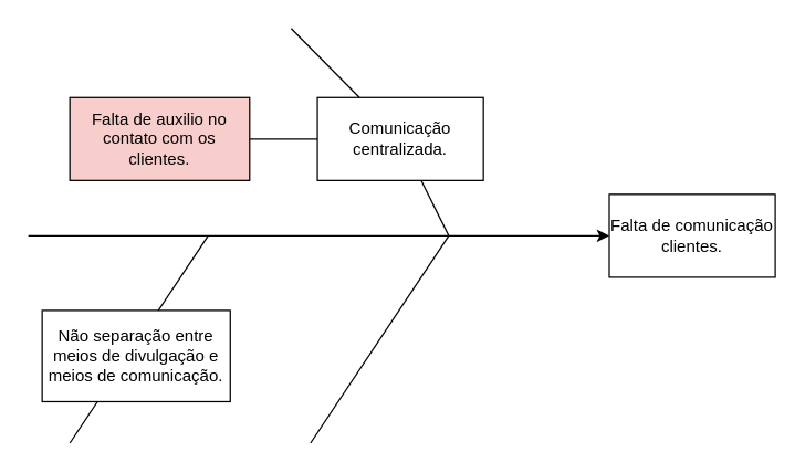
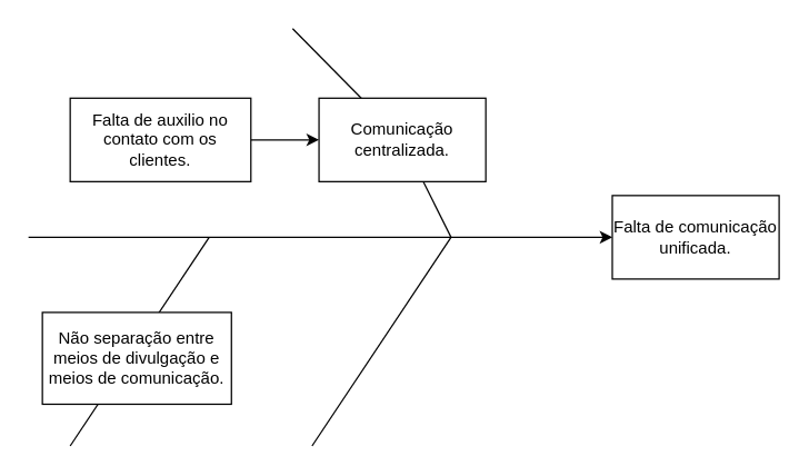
  <mxCell id="0" />
  <mxCell id="1" parent="0" />
  <mxCell id="2" value="" style="endArrow=classic;html=1;" parent="1" edge="1"><mxGeometry width="50" height="50" relative="1" as="geometry"><mxPoint x="20" y="170" as="sourcePoint" /><mxPoint x="440" y="170" as="targetPoint" /></mxGeometry></mxCell>
- <mxCell id="3" style="edgeStyle=orthogonalEdgeStyle;rounded=0;orthogonalLoop=1;jettySize=auto;html=1;exitX=1;exitY=0.5;exitDx=0;exitDy=0;endArrow=none;" parent="1" source="4" target="7" edge="1"><mxGeometry relative="1" as="geometry" /></mxCell>
- <mxCell id="4" value="&lt;span&gt;Falta de auxilio no contato com os clientes.&lt;/span&gt;" style="rounded=0;whiteSpace=wrap;html=1;fillColor=#f8cecc;" parent="1" vertex="1"><mxGeometry x="50" y="70" width="130" height="60" as="geometry" /></mxCell>
+ <mxCell id="3" style="edgeStyle=orthogonalEdgeStyle;rounded=0;orthogonalLoop=1;jettySize=auto;html=1;exitX=1;exitY=0.5;exitDx=0;exitDy=0;" parent="1" source="4" target="7" edge="1"><mxGeometry relative="1" as="geometry" /></mxCell>
+ <mxCell id="4" value="&lt;span&gt;Falta de auxilio no contato com os clientes.&lt;/span&gt;" style="rounded=0;whiteSpace=wrap;html=1;" parent="1" vertex="1"><mxGeometry x="50" y="70" width="130" height="60" as="geometry" /></mxCell>
  <mxCell id="5" value="" style="endArrow=none;html=1;" parent="1" edge="1"><mxGeometry width="50" height="50" relative="1" as="geometry"><mxPoint x="224" y="320" as="sourcePoint" /><mxPoint x="324" y="170" as="targetPoint" /></mxGeometry></mxCell>
  <mxCell id="6" value="" style="endArrow=none;html=1;" parent="1" source="7" edge="1"><mxGeometry width="50" height="50" relative="1" as="geometry"><mxPoint x="324" y="170" as="sourcePoint" /><mxPoint x="210" y="20" as="targetPoint" /></mxGeometry></mxCell>
  <mxCell id="7" value="Comunicação centralizada." style="rounded=0;whiteSpace=wrap;html=1;" parent="1" vertex="1"><mxGeometry x="229" y="70" width="120" height="60" as="geometry" /></mxCell>
  <mxCell id="8" value="" style="endArrow=none;html=1;" parent="1" target="7" edge="1"><mxGeometry width="50" height="50" relative="1" as="geometry"><mxPoint x="324" y="170" as="sourcePoint" /><mxPoint x="200" y="30" as="targetPoint" /></mxGeometry></mxCell>
- <mxCell id="9" value="&lt;span&gt;Falta de comunicação clientes.&lt;/span&gt;" style="rounded=0;whiteSpace=wrap;html=1;align=center;" parent="1" vertex="1"><mxGeometry x="440" y="140" width="120" height="60" as="geometry" /></mxCell>
+ <mxCell id="9" value="&lt;span&gt;Falta de comunicação unificada.&lt;/span&gt;" style="rounded=0;whiteSpace=wrap;html=1;align=center;" parent="1" vertex="1"><mxGeometry x="440" y="140" width="120" height="60" as="geometry" /></mxCell>
  <mxCell id="10" value="" style="endArrow=none;html=1;" parent="1" edge="1"><mxGeometry width="50" height="50" relative="1" as="geometry"><mxPoint x="50" y="320" as="sourcePoint" /><mxPoint x="150" y="170" as="targetPoint" /></mxGeometry></mxCell>
  <mxCell id="11" value="&lt;div&gt;&lt;font face=&quot;monospace&quot;&gt;&lt;span style=&quot;font-size: 0px&quot;&gt;não separação entre meios de divulgação (facebook,insta, etc) e a de comunicação.&lt;/span&gt;&lt;/font&gt;&lt;/div&gt;&lt;div&gt;&lt;div&gt;Não separação entre meios de divulgação e meios de comunicação.&lt;/div&gt;&lt;/div&gt;&lt;div&gt;&lt;br&gt;&lt;/div&gt;" style="rounded=0;whiteSpace=wrap;html=1;" parent="1" vertex="1"><mxGeometry x="30" y="224" width="136" height="66" as="geometry" /></mxCell>
